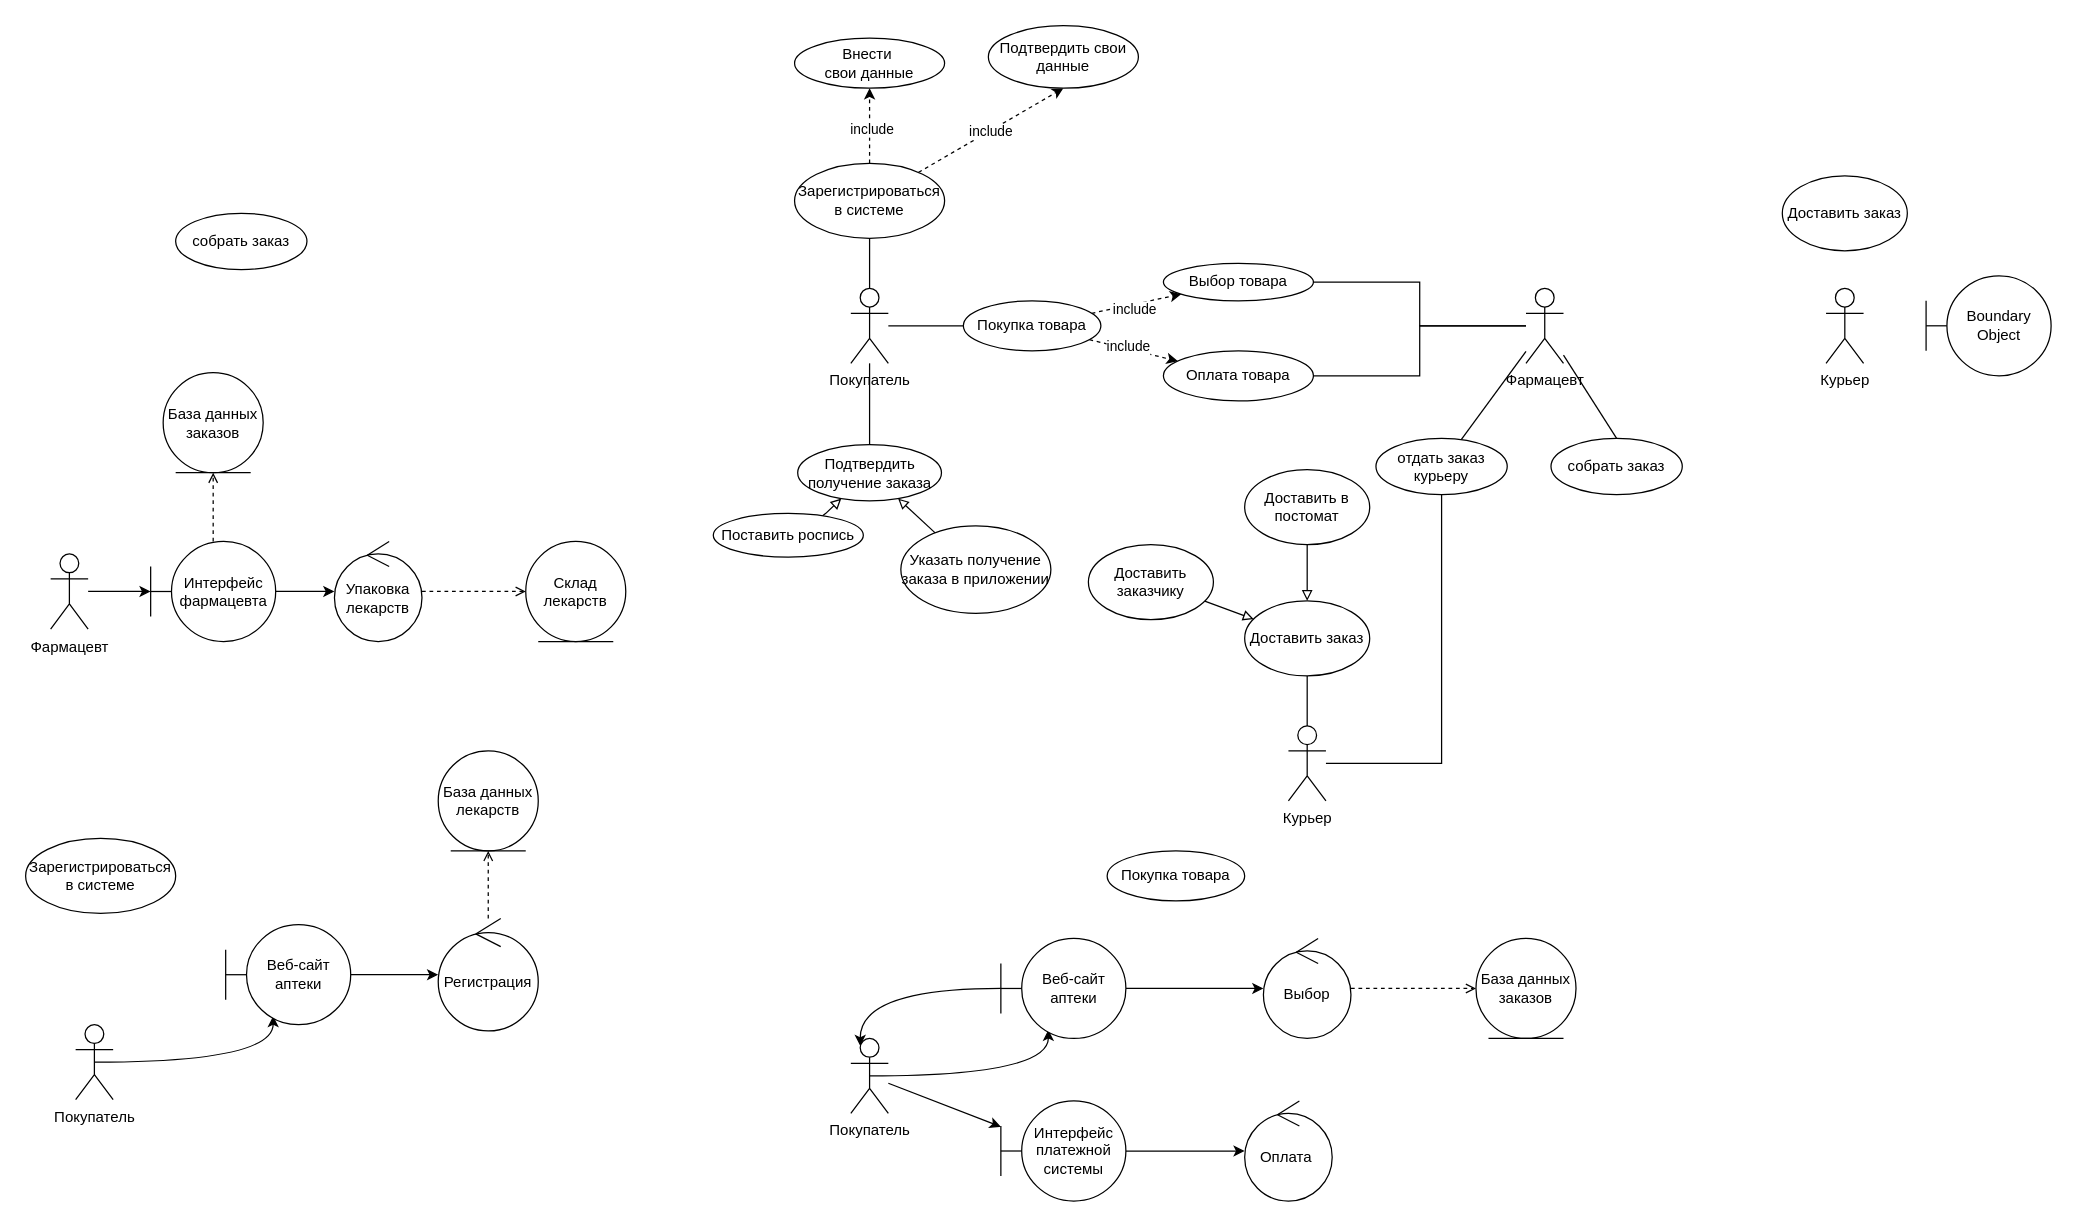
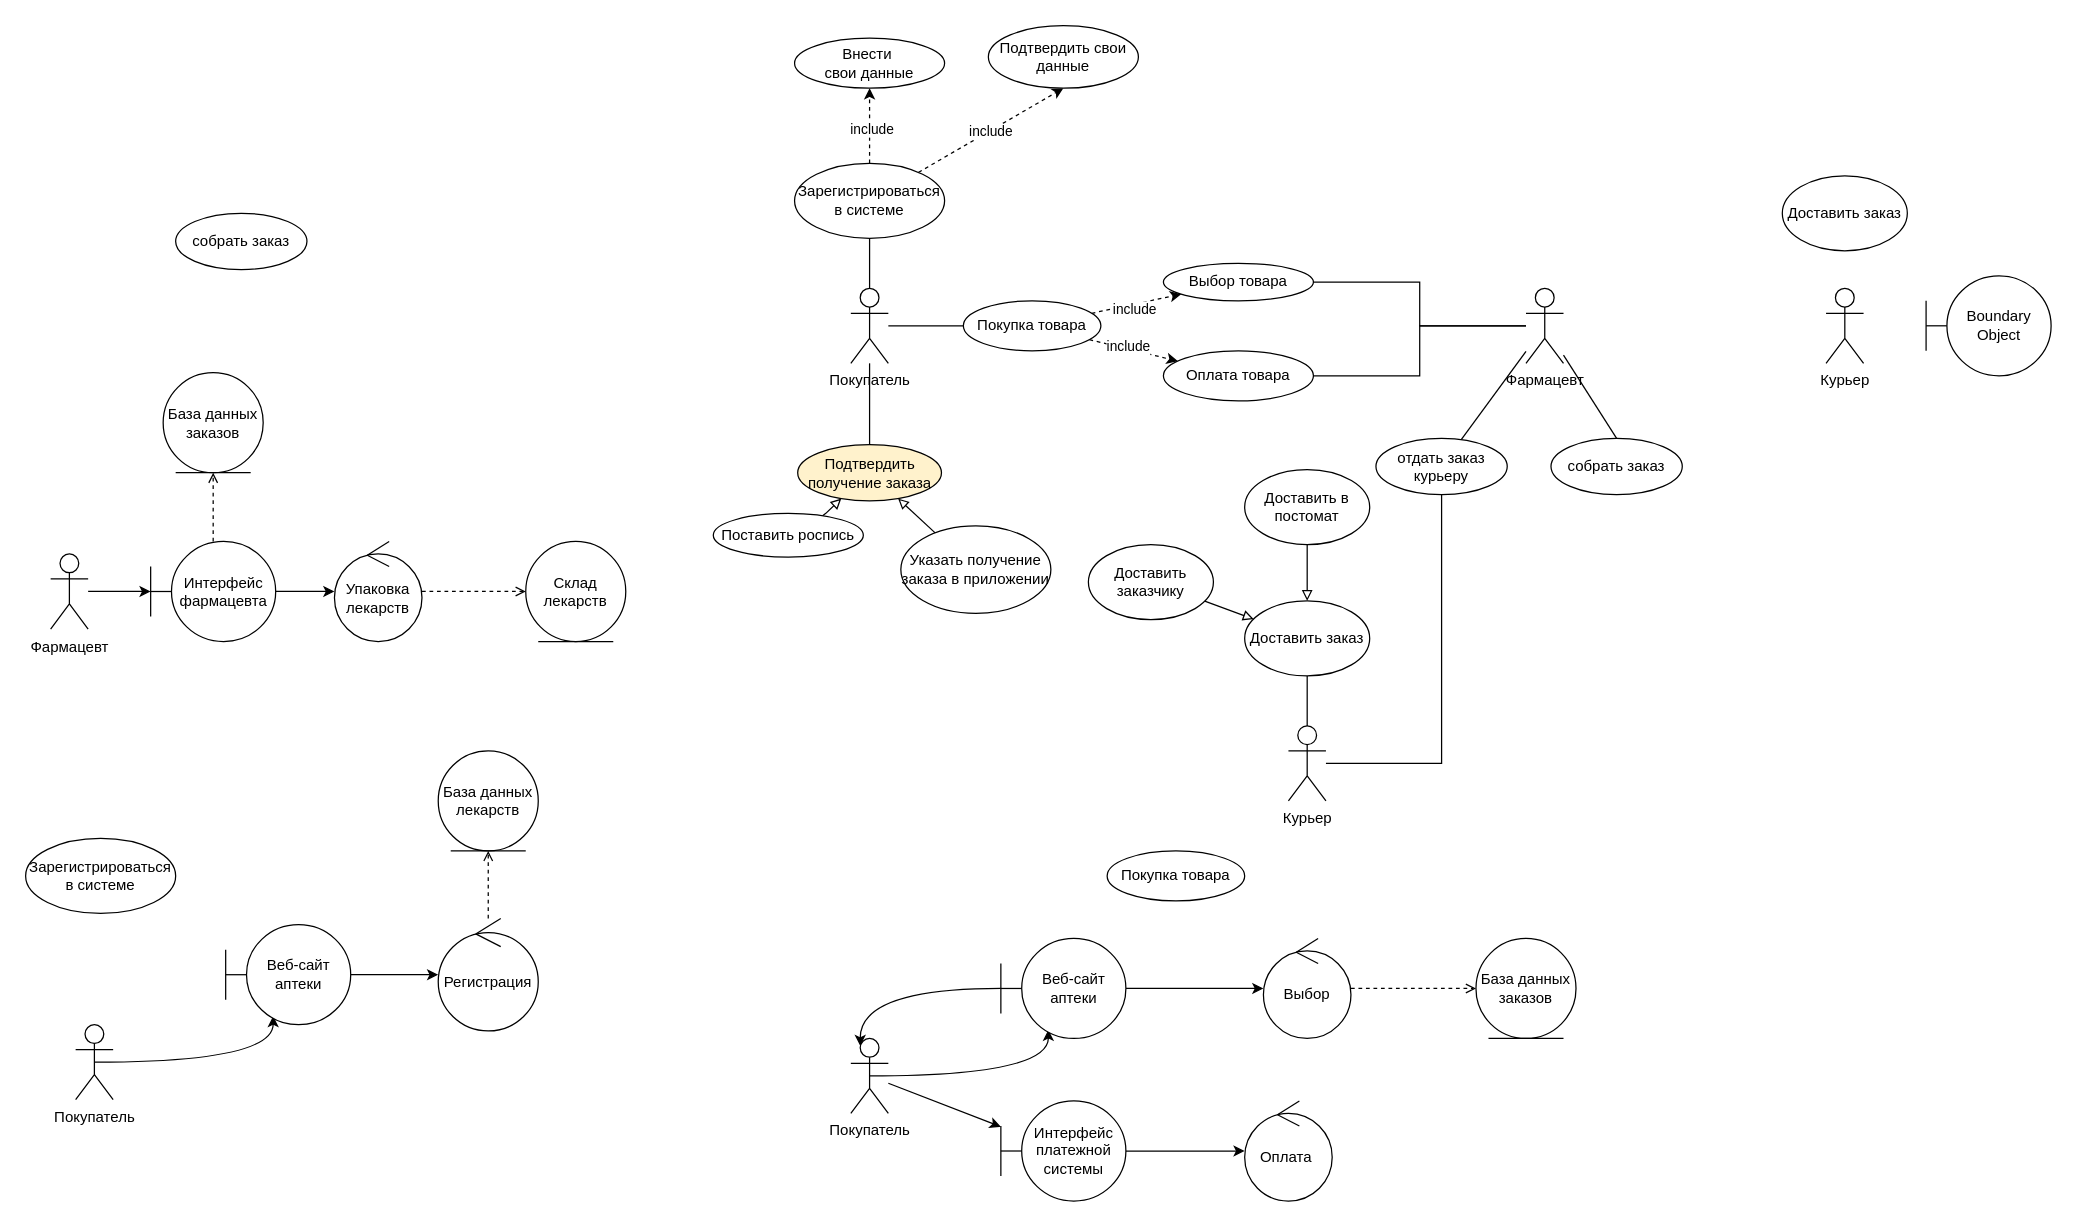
  <mxCell id="0" />
  <mxCell id="1" parent="0" />
  <mxCell id="2" style="edgeStyle=orthogonalEdgeStyle;rounded=0;orthogonalLoop=1;jettySize=auto;html=1;entryX=0.5;entryY=1;entryDx=0;entryDy=0;endArrow=none;startFill=0;" edge="1" parent="1" source="5" target="10"><mxGeometry relative="1" as="geometry" /></mxCell>
  <mxCell id="3" style="edgeStyle=orthogonalEdgeStyle;rounded=0;orthogonalLoop=1;jettySize=auto;html=1;endArrow=none;startFill=0;" edge="1" parent="1" source="5" target="17"><mxGeometry relative="1" as="geometry" /></mxCell>
  <mxCell id="4" style="edgeStyle=orthogonalEdgeStyle;rounded=0;orthogonalLoop=1;jettySize=auto;html=1;entryX=0.5;entryY=0;entryDx=0;entryDy=0;endArrow=none;startFill=0;" edge="1" parent="1" source="5" target="30"><mxGeometry relative="1" as="geometry" /></mxCell>
  <mxCell id="5" value="Покупатель" style="shape=umlActor;verticalLabelPosition=bottom;verticalAlign=top;html=1;outlineConnect=0;" vertex="1" parent="1"><mxGeometry x="680" y="230" width="30" height="60" as="geometry" /></mxCell>
  <mxCell id="6" style="edgeStyle=orthogonalEdgeStyle;rounded=0;orthogonalLoop=1;jettySize=auto;html=1;entryX=0.5;entryY=1;entryDx=0;entryDy=0;dashed=1;" edge="1" parent="1" source="10" target="11"><mxGeometry relative="1" as="geometry" /></mxCell>
  <mxCell id="7" value="include" style="edgeLabel;html=1;align=center;verticalAlign=middle;resizable=0;points=[];" vertex="1" connectable="0" parent="6"><mxGeometry x="-0.083" y="-1" relative="1" as="geometry"><mxPoint as="offset" /></mxGeometry></mxCell>
  <mxCell id="8" style="rounded=0;orthogonalLoop=1;jettySize=auto;html=1;entryX=0.5;entryY=1;entryDx=0;entryDy=0;dashed=1;" edge="1" parent="1" source="10" target="12"><mxGeometry relative="1" as="geometry" /></mxCell>
  <mxCell id="9" value="include" style="edgeLabel;html=1;align=center;verticalAlign=middle;resizable=0;points=[];" vertex="1" connectable="0" parent="8"><mxGeometry x="-0.017" relative="1" as="geometry"><mxPoint as="offset" /></mxGeometry></mxCell>
  <mxCell id="10" value="Зарегистрироваться в системе" style="ellipse;whiteSpace=wrap;html=1;" vertex="1" parent="1"><mxGeometry x="635" y="130" width="120" height="60" as="geometry" /></mxCell>
  <mxCell id="11" value="Внести&amp;nbsp;&lt;div&gt;свои данные&lt;/div&gt;" style="ellipse;whiteSpace=wrap;html=1;" vertex="1" parent="1"><mxGeometry x="635" y="30" width="120" height="40" as="geometry" /></mxCell>
  <mxCell id="12" value="Подтвердить свои данные" style="ellipse;whiteSpace=wrap;html=1;" vertex="1" parent="1"><mxGeometry x="790" y="20" width="120" height="50" as="geometry" /></mxCell>
  <mxCell id="13" style="rounded=0;orthogonalLoop=1;jettySize=auto;html=1;dashed=1;" edge="1" parent="1" source="17" target="21"><mxGeometry relative="1" as="geometry" /></mxCell>
  <mxCell id="14" value="include" style="edgeLabel;html=1;align=center;verticalAlign=middle;resizable=0;points=[];" vertex="1" connectable="0" parent="13"><mxGeometry x="-0.153" y="2" relative="1" as="geometry"><mxPoint as="offset" /></mxGeometry></mxCell>
  <mxCell id="15" style="rounded=0;orthogonalLoop=1;jettySize=auto;html=1;dashed=1;" edge="1" parent="1" source="17" target="19"><mxGeometry relative="1" as="geometry" /></mxCell>
  <mxCell id="16" value="include" style="edgeLabel;html=1;align=center;verticalAlign=middle;resizable=0;points=[];" vertex="1" connectable="0" parent="15"><mxGeometry x="-0.064" y="-4" relative="1" as="geometry"><mxPoint as="offset" /></mxGeometry></mxCell>
  <mxCell id="17" value="Покупка товара" style="ellipse;whiteSpace=wrap;html=1;" vertex="1" parent="1"><mxGeometry x="770" y="240" width="110" height="40" as="geometry" /></mxCell>
  <mxCell id="18" style="edgeStyle=orthogonalEdgeStyle;rounded=0;orthogonalLoop=1;jettySize=auto;html=1;endArrow=none;startFill=0;" edge="1" parent="1" source="19" target="24"><mxGeometry relative="1" as="geometry" /></mxCell>
  <mxCell id="19" value="Выбор товара" style="ellipse;whiteSpace=wrap;html=1;" vertex="1" parent="1"><mxGeometry x="930" y="210" width="120" height="30" as="geometry" /></mxCell>
  <mxCell id="20" style="edgeStyle=orthogonalEdgeStyle;rounded=0;orthogonalLoop=1;jettySize=auto;html=1;endArrow=none;startFill=0;" edge="1" parent="1" source="21" target="24"><mxGeometry relative="1" as="geometry" /></mxCell>
  <mxCell id="21" value="Оплата товара" style="ellipse;whiteSpace=wrap;html=1;" vertex="1" parent="1"><mxGeometry x="930" y="280" width="120" height="40" as="geometry" /></mxCell>
  <mxCell id="22" style="rounded=0;orthogonalLoop=1;jettySize=auto;html=1;entryX=0.5;entryY=0;entryDx=0;entryDy=0;endArrow=none;startFill=0;" edge="1" parent="1" source="24" target="27"><mxGeometry relative="1" as="geometry" /></mxCell>
  <mxCell id="23" style="rounded=0;orthogonalLoop=1;jettySize=auto;html=1;endArrow=none;startFill=0;" edge="1" parent="1" source="24" target="29"><mxGeometry relative="1" as="geometry" /></mxCell>
  <mxCell id="24" value="Фармацевт" style="shape=umlActor;verticalLabelPosition=bottom;verticalAlign=top;html=1;outlineConnect=0;" vertex="1" parent="1"><mxGeometry x="1220" y="230" width="30" height="60" as="geometry" /></mxCell>
  <mxCell id="25" style="edgeStyle=orthogonalEdgeStyle;rounded=0;orthogonalLoop=1;jettySize=auto;html=1;entryX=0.5;entryY=1;entryDx=0;entryDy=0;endArrow=none;startFill=0;" edge="1" parent="1" source="26" target="35"><mxGeometry relative="1" as="geometry" /></mxCell>
  <mxCell id="26" value="Курьер" style="shape=umlActor;verticalLabelPosition=bottom;verticalAlign=top;html=1;outlineConnect=0;" vertex="1" parent="1"><mxGeometry x="1030" y="580" width="30" height="60" as="geometry" /></mxCell>
  <mxCell id="27" value="собрать заказ" style="ellipse;whiteSpace=wrap;html=1;" vertex="1" parent="1"><mxGeometry x="1240" y="350" width="105" height="45" as="geometry" /></mxCell>
  <mxCell id="28" style="edgeStyle=orthogonalEdgeStyle;rounded=0;orthogonalLoop=1;jettySize=auto;html=1;endArrow=none;startFill=0;" edge="1" parent="1" source="29" target="26"><mxGeometry relative="1" as="geometry"><Array as="points"><mxPoint x="1153" y="610" /></Array></mxGeometry></mxCell>
  <mxCell id="29" value="отдать заказ курьеру" style="ellipse;whiteSpace=wrap;html=1;" vertex="1" parent="1"><mxGeometry x="1100" y="350" width="105" height="45" as="geometry" /></mxCell>
- <mxCell id="30" value="Подтвердить получение заказа" style="ellipse;whiteSpace=wrap;html=1;" vertex="1" parent="1"><mxGeometry x="637.5" y="355" width="115" height="45" as="geometry" /></mxCell>
+ <mxCell id="30" value="Подтвердить получение заказа" style="ellipse;whiteSpace=wrap;html=1;fillColor=#fff2cc;" vertex="1" parent="1"><mxGeometry x="637.5" y="355" width="115" height="45" as="geometry" /></mxCell>
  <mxCell id="31" style="rounded=0;orthogonalLoop=1;jettySize=auto;html=1;endArrow=block;endFill=0;" edge="1" parent="1" source="32" target="30"><mxGeometry relative="1" as="geometry"><Array as="points"><mxPoint x="660" y="410" /></Array></mxGeometry></mxCell>
  <mxCell id="32" value="Поставить роспись" style="ellipse;whiteSpace=wrap;html=1;" vertex="1" parent="1"><mxGeometry x="570" y="410" width="120" height="35" as="geometry" /></mxCell>
  <mxCell id="33" style="rounded=0;orthogonalLoop=1;jettySize=auto;html=1;endArrow=block;endFill=0;" edge="1" parent="1" source="34" target="30"><mxGeometry relative="1" as="geometry" /></mxCell>
  <mxCell id="34" value="Указать получение заказа в приложении" style="ellipse;whiteSpace=wrap;html=1;" vertex="1" parent="1"><mxGeometry x="720" y="420" width="120" height="70" as="geometry" /></mxCell>
  <mxCell id="35" value="Доставить заказ" style="ellipse;whiteSpace=wrap;html=1;" vertex="1" parent="1"><mxGeometry x="995" y="480" width="100" height="60" as="geometry" /></mxCell>
  <mxCell id="36" style="rounded=0;orthogonalLoop=1;jettySize=auto;html=1;endArrow=block;endFill=0;" edge="1" parent="1" source="37" target="35"><mxGeometry relative="1" as="geometry" /></mxCell>
  <mxCell id="37" value="Доставить заказчику" style="ellipse;whiteSpace=wrap;html=1;" vertex="1" parent="1"><mxGeometry x="870" y="435" width="100" height="60" as="geometry" /></mxCell>
  <mxCell id="38" style="edgeStyle=orthogonalEdgeStyle;rounded=0;orthogonalLoop=1;jettySize=auto;html=1;entryX=0.5;entryY=0;entryDx=0;entryDy=0;endArrow=block;endFill=0;" edge="1" parent="1" source="39" target="35"><mxGeometry relative="1" as="geometry" /></mxCell>
  <mxCell id="39" value="Доставить в постомат" style="ellipse;whiteSpace=wrap;html=1;" vertex="1" parent="1"><mxGeometry x="995" y="375" width="100" height="60" as="geometry" /></mxCell>
  <mxCell id="40" style="rounded=0;orthogonalLoop=1;jettySize=auto;html=1;exitX=0.5;exitY=0.5;exitDx=0;exitDy=0;exitPerimeter=0;entryX=0.38;entryY=0.913;entryDx=0;entryDy=0;entryPerimeter=0;edgeStyle=orthogonalEdgeStyle;curved=1;" edge="1" parent="1" source="42" target="44"><mxGeometry relative="1" as="geometry"><Array as="points"><mxPoint x="838" y="860" /></Array></mxGeometry></mxCell>
  <mxCell id="41" style="rounded=0;orthogonalLoop=1;jettySize=auto;html=1;" edge="1" parent="1" source="42" target="46"><mxGeometry relative="1" as="geometry" /></mxCell>
  <mxCell id="42" value="Покупатель" style="shape=umlActor;verticalLabelPosition=bottom;verticalAlign=top;html=1;outlineConnect=0;" vertex="1" parent="1"><mxGeometry x="680" y="830" width="30" height="60" as="geometry" /></mxCell>
  <mxCell id="43" style="edgeStyle=orthogonalEdgeStyle;rounded=0;orthogonalLoop=1;jettySize=auto;html=1;" edge="1" parent="1" source="44" target="50"><mxGeometry relative="1" as="geometry" /></mxCell>
  <mxCell id="44" value="Веб-сайт аптеки" style="shape=umlBoundary;whiteSpace=wrap;html=1;" vertex="1" parent="1"><mxGeometry x="800" y="750" width="100" height="80" as="geometry" /></mxCell>
  <mxCell id="45" style="edgeStyle=orthogonalEdgeStyle;rounded=0;orthogonalLoop=1;jettySize=auto;html=1;" edge="1" parent="1" source="46" target="47"><mxGeometry relative="1" as="geometry" /></mxCell>
  <mxCell id="46" value="Интерфейс платежной системы" style="shape=umlBoundary;whiteSpace=wrap;html=1;" vertex="1" parent="1"><mxGeometry x="800" y="880" width="100" height="80" as="geometry" /></mxCell>
  <mxCell id="47" value="Оплата&amp;nbsp;" style="ellipse;shape=umlControl;whiteSpace=wrap;html=1;" vertex="1" parent="1"><mxGeometry x="995" y="880" width="70" height="80" as="geometry" /></mxCell>
  <mxCell id="48" value="База данных заказов" style="ellipse;shape=umlEntity;whiteSpace=wrap;html=1;" vertex="1" parent="1"><mxGeometry x="1180" y="750" width="80" height="80" as="geometry" /></mxCell>
  <mxCell id="49" style="rounded=0;orthogonalLoop=1;jettySize=auto;html=1;entryX=0;entryY=0.5;entryDx=0;entryDy=0;dashed=1;endArrow=open;endFill=0;" edge="1" parent="1" source="50" target="48"><mxGeometry relative="1" as="geometry" /></mxCell>
  <mxCell id="50" value="Выбор" style="ellipse;shape=umlControl;whiteSpace=wrap;html=1;" vertex="1" parent="1"><mxGeometry x="1010" y="750" width="70" height="80" as="geometry" /></mxCell>
  <mxCell id="51" style="rounded=0;orthogonalLoop=1;jettySize=auto;html=1;entryX=0.25;entryY=0.1;entryDx=0;entryDy=0;entryPerimeter=0;edgeStyle=orthogonalEdgeStyle;curved=1;" edge="1" parent="1" source="44" target="42"><mxGeometry relative="1" as="geometry"><Array as="points"><mxPoint x="688" y="790" /></Array></mxGeometry></mxCell>
  <mxCell id="52" style="rounded=0;orthogonalLoop=1;jettySize=auto;html=1;exitX=0.5;exitY=0.5;exitDx=0;exitDy=0;exitPerimeter=0;entryX=0.38;entryY=0.913;entryDx=0;entryDy=0;entryPerimeter=0;edgeStyle=orthogonalEdgeStyle;curved=1;" edge="1" parent="1" source="53" target="55"><mxGeometry relative="1" as="geometry"><Array as="points"><mxPoint x="218" y="849" /></Array></mxGeometry></mxCell>
  <mxCell id="53" value="Покупатель" style="shape=umlActor;verticalLabelPosition=bottom;verticalAlign=top;html=1;outlineConnect=0;" vertex="1" parent="1"><mxGeometry x="60" y="819" width="30" height="60" as="geometry" /></mxCell>
  <mxCell id="54" style="edgeStyle=orthogonalEdgeStyle;rounded=0;orthogonalLoop=1;jettySize=auto;html=1;" edge="1" parent="1" source="55" target="57"><mxGeometry relative="1" as="geometry" /></mxCell>
  <mxCell id="55" value="Веб-сайт аптеки" style="shape=umlBoundary;whiteSpace=wrap;html=1;" vertex="1" parent="1"><mxGeometry x="180" y="739" width="100" height="80" as="geometry" /></mxCell>
  <mxCell id="56" style="edgeStyle=orthogonalEdgeStyle;rounded=0;orthogonalLoop=1;jettySize=auto;html=1;entryX=0.5;entryY=1;entryDx=0;entryDy=0;dashed=1;endArrow=open;endFill=0;" edge="1" parent="1" source="57" target="58"><mxGeometry relative="1" as="geometry"><Array as="points"><mxPoint x="390" y="710" /><mxPoint x="390" y="710" /></Array></mxGeometry></mxCell>
  <mxCell id="57" value="Регистрация" style="ellipse;shape=umlControl;whiteSpace=wrap;html=1;" vertex="1" parent="1"><mxGeometry x="350" y="734" width="80" height="90" as="geometry" /></mxCell>
  <mxCell id="58" value="База данных лекарств" style="ellipse;shape=umlEntity;whiteSpace=wrap;html=1;" vertex="1" parent="1"><mxGeometry x="350" y="600" width="80" height="80" as="geometry" /></mxCell>
  <mxCell id="59" style="edgeStyle=orthogonalEdgeStyle;rounded=0;orthogonalLoop=1;jettySize=auto;html=1;" edge="1" parent="1" source="60" target="63"><mxGeometry relative="1" as="geometry" /></mxCell>
  <mxCell id="60" value="Фармацевт" style="shape=umlActor;verticalLabelPosition=bottom;verticalAlign=top;html=1;outlineConnect=0;" vertex="1" parent="1"><mxGeometry x="40" y="442.5" width="30" height="60" as="geometry" /></mxCell>
  <mxCell id="61" style="edgeStyle=orthogonalEdgeStyle;rounded=0;orthogonalLoop=1;jettySize=auto;html=1;entryX=0.5;entryY=1;entryDx=0;entryDy=0;dashed=1;endArrow=open;endFill=0;" edge="1" parent="1" source="63" target="67"><mxGeometry relative="1" as="geometry" /></mxCell>
  <mxCell id="62" style="edgeStyle=orthogonalEdgeStyle;rounded=0;orthogonalLoop=1;jettySize=auto;html=1;" edge="1" parent="1" source="63" target="65"><mxGeometry relative="1" as="geometry" /></mxCell>
  <mxCell id="63" value="Интерфейс фармацевта" style="shape=umlBoundary;whiteSpace=wrap;html=1;" vertex="1" parent="1"><mxGeometry x="120" y="432.5" width="100" height="80" as="geometry" /></mxCell>
  <mxCell id="64" style="edgeStyle=orthogonalEdgeStyle;rounded=0;orthogonalLoop=1;jettySize=auto;html=1;entryX=0;entryY=0.5;entryDx=0;entryDy=0;endArrow=open;endFill=0;dashed=1;" edge="1" parent="1" source="65" target="66"><mxGeometry relative="1" as="geometry" /></mxCell>
  <mxCell id="65" value="Упаковка лекарств" style="ellipse;shape=umlControl;whiteSpace=wrap;html=1;" vertex="1" parent="1"><mxGeometry x="267" y="432.5" width="70" height="80" as="geometry" /></mxCell>
  <mxCell id="66" value="Склад лекарств" style="ellipse;shape=umlEntity;whiteSpace=wrap;html=1;" vertex="1" parent="1"><mxGeometry x="420" y="432.5" width="80" height="80" as="geometry" /></mxCell>
  <mxCell id="67" value="База данных заказов" style="ellipse;shape=umlEntity;whiteSpace=wrap;html=1;" vertex="1" parent="1"><mxGeometry x="130" y="297.5" width="80" height="80" as="geometry" /></mxCell>
  <mxCell id="68" value="Курьер" style="shape=umlActor;verticalLabelPosition=bottom;verticalAlign=top;html=1;outlineConnect=0;" vertex="1" parent="1"><mxGeometry x="1460" y="230" width="30" height="60" as="geometry" /></mxCell>
  <mxCell id="69" value="собрать заказ" style="ellipse;whiteSpace=wrap;html=1;" vertex="1" parent="1"><mxGeometry x="140" y="170" width="105" height="45" as="geometry" /></mxCell>
  <mxCell id="70" value="Покупка товара" style="ellipse;whiteSpace=wrap;html=1;" vertex="1" parent="1"><mxGeometry x="885" y="680" width="110" height="40" as="geometry" /></mxCell>
  <mxCell id="71" value="Зарегистрироваться в системе" style="ellipse;whiteSpace=wrap;html=1;" vertex="1" parent="1"><mxGeometry x="20" y="670" width="120" height="60" as="geometry" /></mxCell>
  <mxCell id="72" value="Доставить заказ" style="ellipse;whiteSpace=wrap;html=1;" vertex="1" parent="1"><mxGeometry x="1425" y="140" width="100" height="60" as="geometry" /></mxCell>
  <mxCell id="73" value="Boundary Object" style="shape=umlBoundary;whiteSpace=wrap;html=1;" vertex="1" parent="1"><mxGeometry x="1540" y="220" width="100" height="80" as="geometry" /></mxCell>
